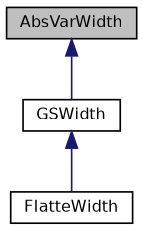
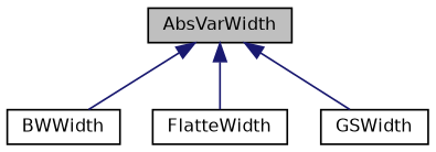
  digraph {
    node [color=black fillcolor=white fontname=Helvetica fontsize=10 shape=record style=filled]
    edge [color=midnightblue dir=back fontname=Helvetica fontsize=10 labelfontname=Helvetica labelfontsize=10 style=solid]
    n1 [fillcolor=grey75 fontcolor=black height=0.2 label=AbsVarWidth width=0.4]
+   n2 [height=0.2 label=BWWidth width=0.4]
    n3 [height=0.2 label=FlatteWidth width=0.4]
    n4 [height=0.2 label=GSWidth width=0.4]
-   n4 -> n3
+   n1 -> n2
+   n1 -> n3
    n1 -> n4
  }
